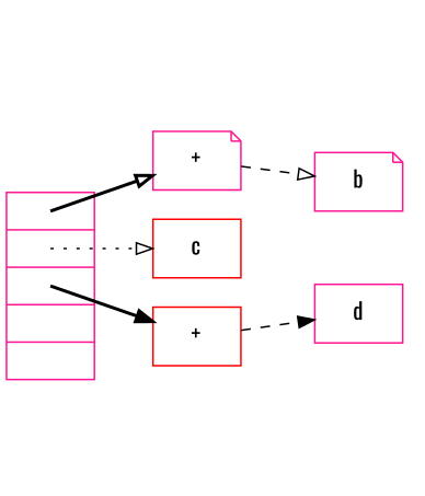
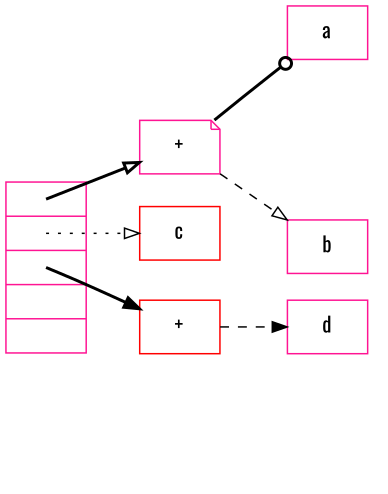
  digraph {
    fontname=Oswald
    rankdir=LR
    node [fontname=Oswald shape=box color=deeppink]
    edge [fontname=Oswald style=invis]
    hidden1 [shape=circle style=invis color=""]
-   b [shape=note]
+   b
+   a
    hidden2 [shape=circle style=invis color=""]
    d
    n6 [label="<0>|<1>|<2>|<3>|<4>" shape=record]
    n7 [label="+" shape=note]
    n8 [color=red label="+"]
    c [color=red]
    subgraph sub_1 {
      rank=same
      hidden1
      b
+     a
    }
    subgraph sub_2 {
      rank=same
      hidden2
      d
    }
    hidden1 -> b
+   a -> hidden1
    d -> hidden2
    n6 -> n7 [arrowhead=onormal style=bold tailclip=false tailport="0:c"]
    n6 -> n8 [arrowhead=normal style=bold tailclip=false tailport="2:c"]
    n6 -> c [arrowhead=onormal style=dotted tailclip=false tailport="1:c"]
    n7 -> hidden1
    n7 -> b [arrowhead=onormal style=dashed]
+   n7 -> a [arrowhead=odot style=bold]
    n8 -> hidden2
    n8 -> d [arrowhead=normal style=dashed]
  }
